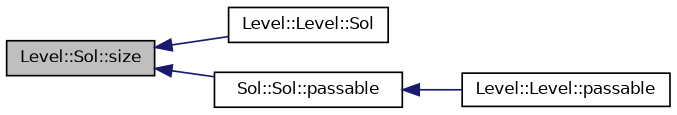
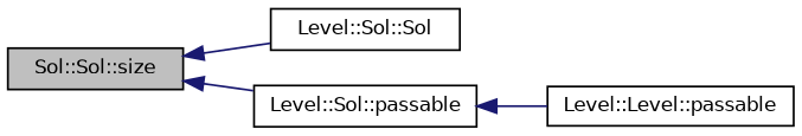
  digraph {
    rankdir=LR
    node [color=black fillcolor=white fontname=Helvetica fontsize=10 shape=record style=filled]
    edge [color=midnightblue dir=back fontname=Helvetica fontsize=10 labelfontname=Helvetica labelfontsize=10 style=solid]
-   n1 [fillcolor=grey75 fontcolor=black height=0.2 label="Level::Sol::size" width=0.4]
-   n2 [height=0.2 label="Level::Level::Sol" width=0.4]
-   n3 [height=0.2 label="Sol::Sol::passable" width=0.4]
+   n1 [fillcolor=grey75 fontcolor=black height=0.2 label="Sol::Sol::size" width=0.4]
+   n2 [height=0.2 label="Level::Sol::Sol" width=0.4]
+   n3 [height=0.2 label="Level::Sol::passable" width=0.4]
    n4 [height=0.2 label="Level::Level::passable" width=0.4]
    n1 -> n2
    n1 -> n3
    n3 -> n4
  }
